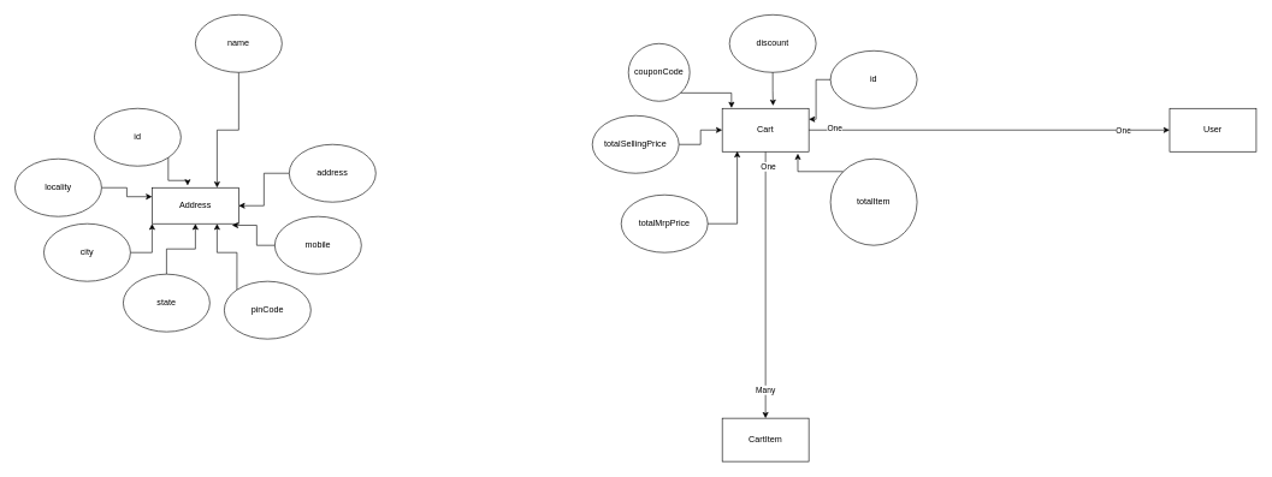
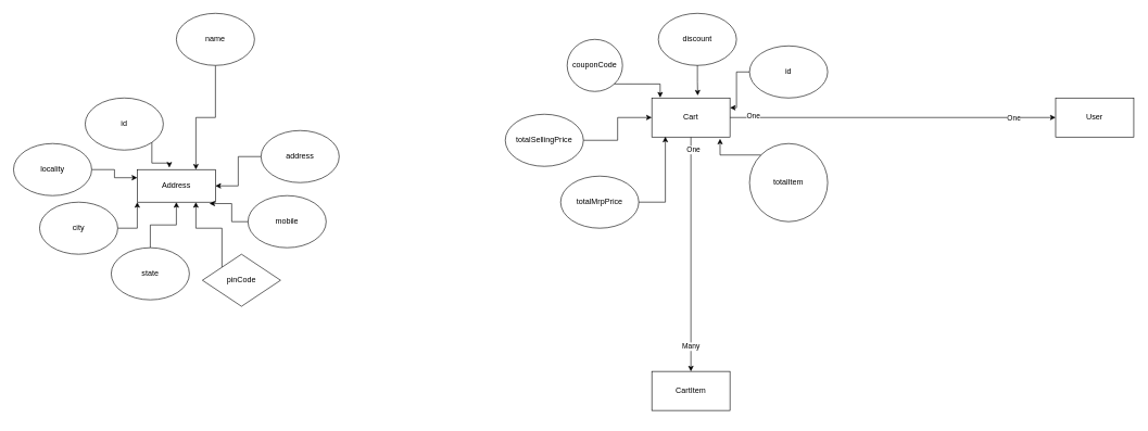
  <mxCell id="0" />
  <mxCell id="1" parent="0" />
  <mxCell id="2" value="Address" style="rounded=0;whiteSpace=wrap;html=1;" vertex="1" parent="1"><mxGeometry x="210" y="260" width="120" height="50" as="geometry" /></mxCell>
  <mxCell id="3" style="edgeStyle=orthogonalEdgeStyle;rounded=0;orthogonalLoop=1;jettySize=auto;html=1;exitX=0.5;exitY=0;exitDx=0;exitDy=0;entryX=0.5;entryY=1;entryDx=0;entryDy=0;" edge="1" parent="1" source="4" target="2"><mxGeometry relative="1" as="geometry" /></mxCell>
  <mxCell id="4" value="state&lt;span style=&quot;color: rgba(0, 0, 0, 0); font-family: monospace; font-size: 0px; text-align: start; text-wrap-mode: nowrap;&quot;&gt;%3CmxGraphModel%3E%3Croot%3E%3CmxCell%20id%3D%220%22%2F%3E%3CmxCell%20id%3D%221%22%20parent%3D%220%22%2F%3E%3CmxCell%20id%3D%222%22%20value%3D%22%22%20style%3D%22ellipse%3BwhiteSpace%3Dwrap%3Bhtml%3D1%3B%22%20vertex%3D%221%22%20parent%3D%221%22%3E%3CmxGeometry%20x%3D%22270%22%20y%3D%22500%22%20width%3D%22120%22%20height%3D%2280%22%20as%3D%22geometry%22%2F%3E%3C%2FmxCell%3E%3C%2Froot%3E%3C%2FmxGraphModel%3E&lt;/span&gt;" style="ellipse;whiteSpace=wrap;html=1;" vertex="1" parent="1"><mxGeometry x="170" y="380" width="120" height="80" as="geometry" /></mxCell>
  <mxCell id="5" value="id" style="ellipse;whiteSpace=wrap;html=1;" vertex="1" parent="1"><mxGeometry x="130" y="150" width="120" height="80" as="geometry" /></mxCell>
  <mxCell id="6" style="edgeStyle=orthogonalEdgeStyle;rounded=0;orthogonalLoop=1;jettySize=auto;html=1;exitX=1;exitY=0.5;exitDx=0;exitDy=0;entryX=0;entryY=1;entryDx=0;entryDy=0;" edge="1" parent="1" source="7" target="2"><mxGeometry relative="1" as="geometry" /></mxCell>
  <mxCell id="7" value="city" style="ellipse;whiteSpace=wrap;html=1;" vertex="1" parent="1"><mxGeometry x="60" y="310" width="120" height="80" as="geometry" /></mxCell>
  <mxCell id="8" style="edgeStyle=orthogonalEdgeStyle;rounded=0;orthogonalLoop=1;jettySize=auto;html=1;exitX=0;exitY=0.5;exitDx=0;exitDy=0;entryX=1;entryY=0.5;entryDx=0;entryDy=0;" edge="1" parent="1" source="9" target="2"><mxGeometry relative="1" as="geometry" /></mxCell>
  <mxCell id="9" value="address" style="ellipse;whiteSpace=wrap;html=1;" vertex="1" parent="1"><mxGeometry x="400" y="200" width="120" height="80" as="geometry" /></mxCell>
  <mxCell id="10" style="edgeStyle=orthogonalEdgeStyle;rounded=0;orthogonalLoop=1;jettySize=auto;html=1;exitX=1;exitY=0.5;exitDx=0;exitDy=0;entryX=0;entryY=0.25;entryDx=0;entryDy=0;" edge="1" parent="1" source="11" target="2"><mxGeometry relative="1" as="geometry" /></mxCell>
  <mxCell id="11" value="locality" style="ellipse;whiteSpace=wrap;html=1;" vertex="1" parent="1"><mxGeometry x="20" y="220" width="120" height="80" as="geometry" /></mxCell>
  <mxCell id="12" style="edgeStyle=orthogonalEdgeStyle;rounded=0;orthogonalLoop=1;jettySize=auto;html=1;exitX=0.5;exitY=1;exitDx=0;exitDy=0;entryX=0.75;entryY=0;entryDx=0;entryDy=0;" edge="1" parent="1" source="13" target="2"><mxGeometry relative="1" as="geometry" /></mxCell>
  <mxCell id="13" value="name" style="ellipse;whiteSpace=wrap;html=1;" vertex="1" parent="1"><mxGeometry x="270" y="20" width="120" height="80" as="geometry" /></mxCell>
  <mxCell id="14" value="mobile" style="ellipse;whiteSpace=wrap;html=1;" vertex="1" parent="1"><mxGeometry x="380" y="300" width="120" height="80" as="geometry" /></mxCell>
  <mxCell id="15" style="edgeStyle=orthogonalEdgeStyle;rounded=0;orthogonalLoop=1;jettySize=auto;html=1;exitX=0;exitY=0;exitDx=0;exitDy=0;entryX=0.75;entryY=1;entryDx=0;entryDy=0;" edge="1" parent="1" source="16" target="2"><mxGeometry relative="1" as="geometry" /></mxCell>
- <mxCell id="16" value="pinCode" style="ellipse;whiteSpace=wrap;html=1;" vertex="1" parent="1"><mxGeometry x="310" y="390" width="120" height="80" as="geometry" /></mxCell>
+ <mxCell id="16" value="pinCode" style="rhombus;whiteSpace=wrap;html=1;" vertex="1" parent="1"><mxGeometry x="310" y="390" width="120" height="80" as="geometry" /></mxCell>
  <mxCell id="17" style="edgeStyle=orthogonalEdgeStyle;rounded=0;orthogonalLoop=1;jettySize=auto;html=1;exitX=1;exitY=1;exitDx=0;exitDy=0;entryX=0.41;entryY=-0.06;entryDx=0;entryDy=0;entryPerimeter=0;" edge="1" parent="1" source="5" target="2"><mxGeometry relative="1" as="geometry" /></mxCell>
  <mxCell id="18" style="edgeStyle=orthogonalEdgeStyle;rounded=0;orthogonalLoop=1;jettySize=auto;html=1;entryX=0.923;entryY=1.044;entryDx=0;entryDy=0;entryPerimeter=0;" edge="1" parent="1" source="14" target="2"><mxGeometry relative="1" as="geometry" /></mxCell>
  <mxCell id="19" style="edgeStyle=orthogonalEdgeStyle;rounded=0;orthogonalLoop=1;jettySize=auto;html=1;exitX=0.5;exitY=1;exitDx=0;exitDy=0;entryX=0.5;entryY=0;entryDx=0;entryDy=0;" edge="1" parent="1" source="25" target="35"><mxGeometry relative="1" as="geometry" /></mxCell>
  <mxCell id="20" value="One" style="edgeLabel;html=1;align=center;verticalAlign=middle;resizable=0;points=[];" vertex="1" connectable="0" parent="19"><mxGeometry x="-0.893" y="3" relative="1" as="geometry"><mxPoint as="offset" /></mxGeometry></mxCell>
  <mxCell id="21" value="Many" style="edgeLabel;html=1;align=center;verticalAlign=middle;resizable=0;points=[];" vertex="1" connectable="0" parent="19"><mxGeometry x="0.783" y="-1" relative="1" as="geometry"><mxPoint as="offset" /></mxGeometry></mxCell>
  <mxCell id="22" style="edgeStyle=orthogonalEdgeStyle;rounded=0;orthogonalLoop=1;jettySize=auto;html=1;exitX=1;exitY=0.5;exitDx=0;exitDy=0;entryX=0;entryY=0.5;entryDx=0;entryDy=0;" edge="1" parent="1" source="25" target="26"><mxGeometry relative="1" as="geometry" /></mxCell>
  <mxCell id="23" value="One" style="edgeLabel;html=1;align=center;verticalAlign=middle;resizable=0;points=[];" vertex="1" connectable="0" parent="22"><mxGeometry x="-0.859" y="3" relative="1" as="geometry"><mxPoint as="offset" /></mxGeometry></mxCell>
  <mxCell id="24" value="One" style="edgeLabel;html=1;align=center;verticalAlign=middle;resizable=0;points=[];" vertex="1" connectable="0" parent="22"><mxGeometry x="0.741" relative="1" as="geometry"><mxPoint as="offset" /></mxGeometry></mxCell>
  <mxCell id="25" value="Cart" style="rounded=0;whiteSpace=wrap;html=1;" vertex="1" parent="1"><mxGeometry x="1000" y="150" width="120" height="60" as="geometry" /></mxCell>
  <mxCell id="26" value="User" style="rounded=0;whiteSpace=wrap;html=1;" vertex="1" parent="1"><mxGeometry x="1620" y="150" width="120" height="60" as="geometry" /></mxCell>
  <mxCell id="27" value="discount" style="ellipse;whiteSpace=wrap;html=1;" vertex="1" parent="1"><mxGeometry x="1010" y="20" width="120" height="80" as="geometry" /></mxCell>
  <mxCell id="28" value="couponCode" style="ellipse;whiteSpace=wrap;html=1;" vertex="1" parent="1"><mxGeometry x="870" y="60" width="85" height="80" as="geometry" /></mxCell>
  <mxCell id="29" value="totalMrpPrice" style="ellipse;whiteSpace=wrap;html=1;" vertex="1" parent="1"><mxGeometry x="860" y="270" width="120" height="80" as="geometry" /></mxCell>
  <mxCell id="30" value="totalItem" style="ellipse;whiteSpace=wrap;html=1;" vertex="1" parent="1"><mxGeometry x="1150" y="220" width="120" height="120" as="geometry" /></mxCell>
  <mxCell id="31" style="edgeStyle=orthogonalEdgeStyle;rounded=0;orthogonalLoop=1;jettySize=auto;html=1;exitX=1;exitY=0.5;exitDx=0;exitDy=0;" edge="1" parent="1" source="32" target="25"><mxGeometry relative="1" as="geometry" /></mxCell>
- <mxCell id="32" value="totalSellingPrice" style="ellipse;whiteSpace=wrap;html=1;" vertex="1" parent="1"><mxGeometry x="820" y="160" width="120" height="80" as="geometry" /></mxCell>
+ <mxCell id="32" value="totalSellingPrice" style="ellipse;whiteSpace=wrap;html=1;" vertex="1" parent="1"><mxGeometry x="775" y="175" width="120" height="80" as="geometry" /></mxCell>
  <mxCell id="33" style="edgeStyle=orthogonalEdgeStyle;rounded=0;orthogonalLoop=1;jettySize=auto;html=1;exitX=0;exitY=0.5;exitDx=0;exitDy=0;entryX=1;entryY=0.25;entryDx=0;entryDy=0;" edge="1" parent="1" source="34" target="25"><mxGeometry relative="1" as="geometry" /></mxCell>
  <mxCell id="34" value="id" style="ellipse;whiteSpace=wrap;html=1;" vertex="1" parent="1"><mxGeometry x="1150" y="70" width="120" height="80" as="geometry" /></mxCell>
- <mxCell id="35" value="CartItem" style="rounded=0;whiteSpace=wrap;html=1;" vertex="1" parent="1"><mxGeometry x="1000" y="580" width="120" height="60" as="geometry" /></mxCell>
+ <mxCell id="35" value="CartItem" style="rounded=0;whiteSpace=wrap;html=1;" vertex="1" parent="1"><mxGeometry x="1000" y="570" width="120" height="60" as="geometry" /></mxCell>
  <mxCell id="36" style="edgeStyle=orthogonalEdgeStyle;rounded=0;orthogonalLoop=1;jettySize=auto;html=1;exitX=0.5;exitY=1;exitDx=0;exitDy=0;entryX=0.587;entryY=-0.063;entryDx=0;entryDy=0;entryPerimeter=0;" edge="1" parent="1" source="27" target="25"><mxGeometry relative="1" as="geometry" /></mxCell>
  <mxCell id="37" style="edgeStyle=orthogonalEdgeStyle;rounded=0;orthogonalLoop=1;jettySize=auto;html=1;exitX=0;exitY=0;exitDx=0;exitDy=0;entryX=0.873;entryY=1.043;entryDx=0;entryDy=0;entryPerimeter=0;" edge="1" parent="1" source="30" target="25"><mxGeometry relative="1" as="geometry" /></mxCell>
  <mxCell id="38" style="edgeStyle=orthogonalEdgeStyle;rounded=0;orthogonalLoop=1;jettySize=auto;html=1;exitX=1;exitY=1;exitDx=0;exitDy=0;entryX=0.107;entryY=-0.01;entryDx=0;entryDy=0;entryPerimeter=0;" edge="1" parent="1" source="28" target="25"><mxGeometry relative="1" as="geometry" /></mxCell>
  <mxCell id="39" style="edgeStyle=orthogonalEdgeStyle;rounded=0;orthogonalLoop=1;jettySize=auto;html=1;exitX=1;exitY=0.5;exitDx=0;exitDy=0;entryX=0.173;entryY=0.99;entryDx=0;entryDy=0;entryPerimeter=0;" edge="1" parent="1" source="29" target="25"><mxGeometry relative="1" as="geometry" /></mxCell>
